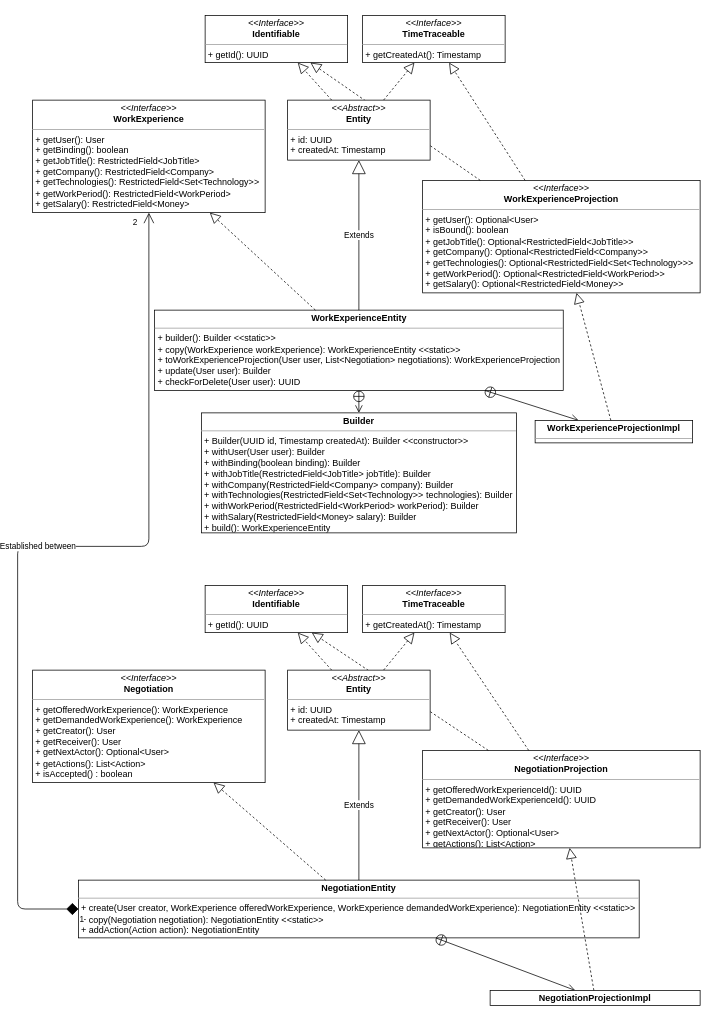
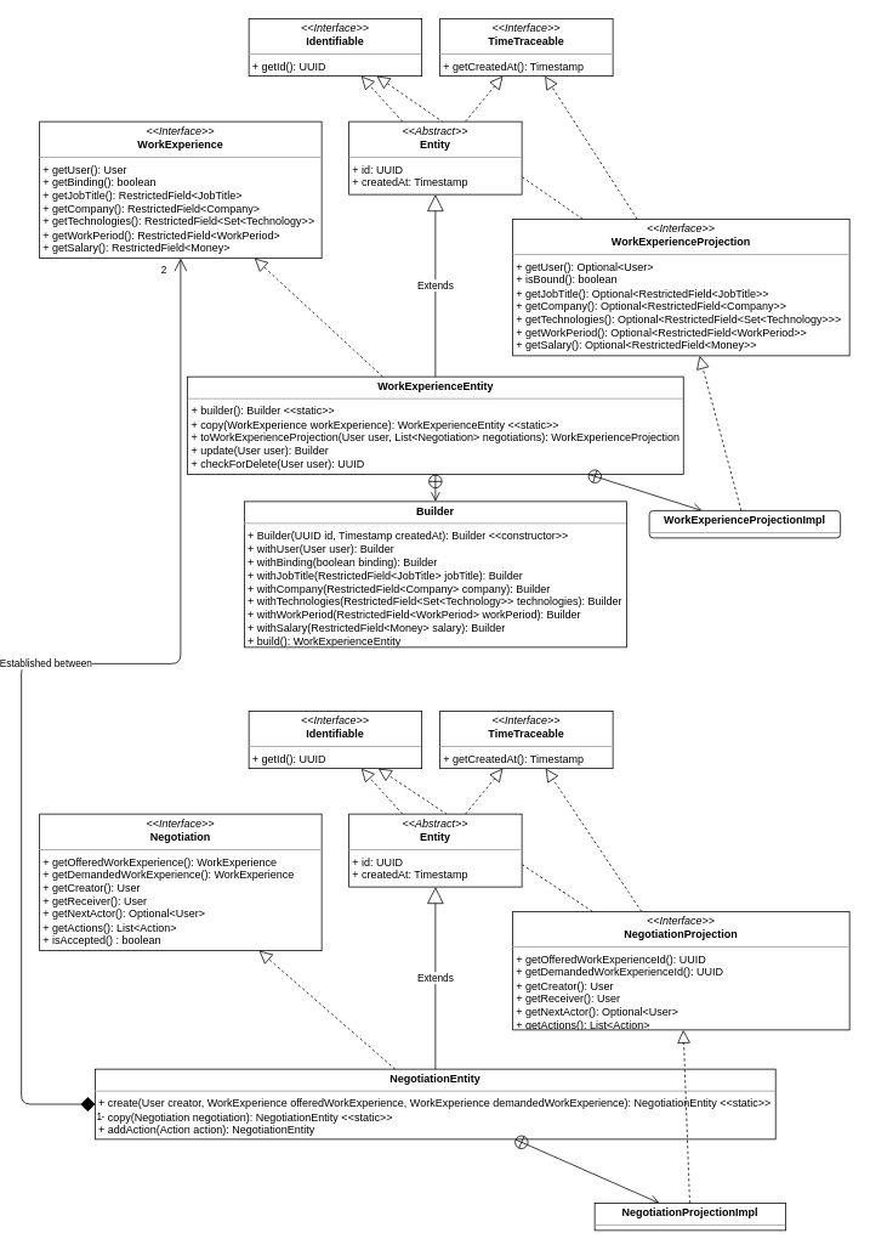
  <mxCell id="0" />
  <mxCell id="1" parent="0" />
  <mxCell id="2" value="&lt;p style=&quot;margin: 0px ; margin-top: 4px ; text-align: center&quot;&gt;&lt;i&gt;&amp;lt;&amp;lt;Interface&amp;gt;&amp;gt;&lt;/i&gt;&lt;br&gt;&lt;b&gt;Identifiable&lt;/b&gt;&lt;/p&gt;&lt;hr size=&quot;1&quot;&gt;&lt;p style=&quot;margin: 0px ; margin-left: 4px&quot;&gt;&lt;/p&gt;&lt;p style=&quot;margin: 0px ; margin-left: 4px&quot;&gt;+ getId(): UUID&lt;br&gt;&lt;/p&gt;" style="verticalAlign=top;align=left;overflow=fill;fontSize=12;fontFamily=Helvetica;html=1;rounded=0;shadow=0;comic=0;labelBackgroundColor=none;strokeWidth=1" parent="1" vertex="1"><mxGeometry x="270" y="20" width="190" height="63" as="geometry" /></mxCell>
  <mxCell id="3" value="&lt;p style=&quot;margin: 0px ; margin-top: 4px ; text-align: center&quot;&gt;&lt;i&gt;&amp;lt;&amp;lt;Interface&amp;gt;&amp;gt;&lt;/i&gt;&lt;br&gt;&lt;b&gt;TimeTraceable&lt;/b&gt;&lt;/p&gt;&lt;hr size=&quot;1&quot;&gt;&lt;p style=&quot;margin: 0px ; margin-left: 4px&quot;&gt;&lt;/p&gt;&lt;p style=&quot;margin: 0px ; margin-left: 4px&quot;&gt;+ getCreatedAt(): Timestamp&lt;br&gt;&lt;/p&gt;" style="verticalAlign=top;align=left;overflow=fill;fontSize=12;fontFamily=Helvetica;html=1;rounded=0;shadow=0;comic=0;labelBackgroundColor=none;strokeWidth=1" parent="1" vertex="1"><mxGeometry x="480" y="20" width="190" height="63" as="geometry" /></mxCell>
  <mxCell id="4" value="" style="endArrow=block;dashed=1;endFill=0;endSize=12;html=1;" parent="1" source="15" target="2" edge="1"><mxGeometry width="160" relative="1" as="geometry"><mxPoint x="220" y="553" as="sourcePoint" /><mxPoint x="380" y="553" as="targetPoint" /></mxGeometry></mxCell>
  <mxCell id="5" value="" style="endArrow=block;dashed=1;endFill=0;endSize=12;html=1;" parent="1" source="15" target="3" edge="1"><mxGeometry width="160" relative="1" as="geometry"><mxPoint x="330" y="443" as="sourcePoint" /><mxPoint x="490" y="443" as="targetPoint" /></mxGeometry></mxCell>
  <mxCell id="6" value="&lt;p style=&quot;margin: 0px ; margin-top: 4px ; text-align: center&quot;&gt;&lt;b&gt;WorkExperienceEntity&lt;/b&gt;&lt;/p&gt;&lt;hr size=&quot;1&quot;&gt;&lt;p style=&quot;margin: 0px ; margin-left: 4px&quot;&gt;+ builder(): Builder &amp;lt;&amp;lt;static&amp;gt;&amp;gt;&lt;br&gt;&lt;/p&gt;&lt;p style=&quot;margin: 0px ; margin-left: 4px&quot;&gt;+ copy(WorkExperience workExperience): WorkExperienceEntity &amp;lt;&amp;lt;static&amp;gt;&amp;gt;&lt;br&gt;+ toWorkExperienceProjection(User user, List&amp;lt;Negotiation&amp;gt; negotiations): WorkExperienceProjection&lt;/p&gt;&lt;p style=&quot;margin: 0px ; margin-left: 4px&quot;&gt;+ update(User user): Builder&lt;br&gt;&lt;/p&gt;&lt;p style=&quot;margin: 0px ; margin-left: 4px&quot;&gt;+ checkForDelete(User user): UUID&lt;/p&gt;" style="verticalAlign=top;align=left;overflow=fill;fontSize=12;fontFamily=Helvetica;html=1;rounded=0;shadow=0;comic=0;labelBackgroundColor=none;strokeWidth=1" parent="1" vertex="1"><mxGeometry x="202.5" y="413" width="545" height="107" as="geometry" /></mxCell>
  <mxCell id="7" value="&lt;p style=&quot;margin: 0px ; margin-top: 4px ; text-align: center&quot;&gt;&lt;i&gt;&amp;lt;&amp;lt;Interface&amp;gt;&amp;gt;&lt;/i&gt;&lt;br&gt;&lt;b&gt;WorkExperience&lt;/b&gt;&lt;/p&gt;&lt;hr size=&quot;1&quot;&gt;&lt;p style=&quot;margin: 0px ; margin-left: 4px&quot;&gt;&lt;/p&gt;&lt;p style=&quot;margin: 0px ; margin-left: 4px&quot;&gt;+ getUser(): User&lt;br&gt;&lt;/p&gt;&lt;p style=&quot;margin: 0px ; margin-left: 4px&quot;&gt;+ getBinding(): boolean&lt;br&gt;&lt;/p&gt;&lt;p style=&quot;margin: 0px ; margin-left: 4px&quot;&gt;+ getJobTitle(): RestrictedField&amp;lt;JobTitle&amp;gt;&lt;/p&gt;&lt;p style=&quot;margin: 0px ; margin-left: 4px&quot;&gt;+ getCompany(): RestrictedField&amp;lt;Company&amp;gt;&lt;br&gt;&lt;/p&gt;&lt;p style=&quot;margin: 0px ; margin-left: 4px&quot;&gt;+ getTechnologies(): RestrictedField&amp;lt;Set&amp;lt;Technology&amp;gt;&amp;gt;&lt;br&gt;&lt;/p&gt;&lt;p style=&quot;margin: 0px ; margin-left: 4px&quot;&gt;+ getWorkPeriod(): RestrictedField&amp;lt;WorkPeriod&amp;gt;&lt;br&gt;&lt;/p&gt;&lt;p style=&quot;margin: 0px ; margin-left: 4px&quot;&gt;+ getSalary(): RestrictedField&amp;lt;Money&amp;gt;&lt;br&gt;&lt;/p&gt;" style="verticalAlign=top;align=left;overflow=fill;fontSize=12;fontFamily=Helvetica;html=1;rounded=0;shadow=0;comic=0;labelBackgroundColor=none;strokeWidth=1" parent="1" vertex="1"><mxGeometry x="40" y="133" width="310" height="150" as="geometry" /></mxCell>
  <mxCell id="8" value="" style="endArrow=block;dashed=1;endFill=0;endSize=12;html=1;" parent="1" source="6" target="7" edge="1"><mxGeometry width="160" relative="1" as="geometry"><mxPoint x="190" y="483" as="sourcePoint" /><mxPoint x="350" y="483" as="targetPoint" /></mxGeometry></mxCell>
  <mxCell id="9" value="Extends" style="endArrow=block;endSize=16;endFill=0;html=1;" parent="1" source="6" target="15" edge="1"><mxGeometry width="160" relative="1" as="geometry"><mxPoint x="470" y="323" as="sourcePoint" /><mxPoint x="630" y="323" as="targetPoint" /></mxGeometry></mxCell>
  <mxCell id="10" value="" style="endArrow=open;startArrow=circlePlus;endFill=0;startFill=0;endSize=8;html=1;" parent="1" source="6" target="11" edge="1"><mxGeometry width="160" relative="1" as="geometry"><mxPoint x="420" y="623" as="sourcePoint" /><mxPoint x="620" y="483" as="targetPoint" /></mxGeometry></mxCell>
  <mxCell id="11" value="&lt;p style=&quot;margin: 0px ; margin-top: 4px ; text-align: center&quot;&gt;&lt;b&gt;Builder&lt;/b&gt;&lt;/p&gt;&lt;hr size=&quot;1&quot;&gt;&lt;p style=&quot;margin: 0px ; margin-left: 4px&quot;&gt;&lt;/p&gt;&lt;p style=&quot;margin: 0px ; margin-left: 4px&quot;&gt;+ Builder(UUID id, Timestamp createdAt): Builder &amp;lt;&amp;lt;constructor&amp;gt;&amp;gt;&lt;br&gt;+ withUser(User user): Builder&lt;/p&gt;&lt;p style=&quot;margin: 0px ; margin-left: 4px&quot;&gt;+ withBinding(boolean binding): Builder&lt;br&gt;&lt;/p&gt;&lt;p style=&quot;margin: 0px ; margin-left: 4px&quot;&gt;+ withJobTitle(RestrictedField&amp;lt;JobTitle&amp;gt; jobTitle): Builder&lt;br&gt;&lt;/p&gt;&lt;p style=&quot;margin: 0px ; margin-left: 4px&quot;&gt;+ withCompany(RestrictedField&amp;lt;Company&amp;gt; company): Builder&lt;br&gt;&lt;/p&gt;&lt;p style=&quot;margin: 0px ; margin-left: 4px&quot;&gt;+ withTechnologies(RestrictedField&amp;lt;Set&amp;lt;Technology&amp;gt;&amp;gt; technologies): Builder&lt;br&gt;&lt;/p&gt;&lt;p style=&quot;margin: 0px ; margin-left: 4px&quot;&gt;+ withWorkPeriod(RestrictedField&amp;lt;WorkPeriod&amp;gt; workPeriod): Builder&lt;br&gt;&lt;/p&gt;&lt;p style=&quot;margin: 0px ; margin-left: 4px&quot;&gt;+ withSalary(RestrictedField&amp;lt;Money&amp;gt; salary): Builder&lt;br&gt;&lt;/p&gt;&lt;p style=&quot;margin: 0px ; margin-left: 4px&quot;&gt;+ build(): WorkExperienceEntity&lt;br&gt;&lt;/p&gt;&lt;p style=&quot;margin: 0px ; margin-left: 4px&quot;&gt;&lt;br&gt;&lt;/p&gt;&lt;p style=&quot;margin: 0px ; margin-left: 4px&quot;&gt;&lt;br&gt;&lt;/p&gt;" style="verticalAlign=top;align=left;overflow=fill;fontSize=12;fontFamily=Helvetica;html=1;rounded=0;shadow=0;comic=0;labelBackgroundColor=none;strokeWidth=1" parent="1" vertex="1"><mxGeometry x="265" y="550" width="420" height="160" as="geometry" /></mxCell>
  <mxCell id="12" value="&lt;p style=&quot;margin: 0px ; margin-top: 4px ; text-align: center&quot;&gt;&lt;i&gt;&amp;lt;&amp;lt;Interface&amp;gt;&amp;gt;&lt;/i&gt;&lt;br&gt;&lt;b&gt;WorkExperienceProjection&lt;/b&gt;&lt;/p&gt;&lt;hr size=&quot;1&quot;&gt;&lt;p style=&quot;margin: 0px ; margin-left: 4px&quot;&gt;&lt;/p&gt;&lt;p style=&quot;margin: 0px ; margin-left: 4px&quot;&gt;+ getUser(): Optional&amp;lt;User&amp;gt;&lt;br&gt;&lt;/p&gt;&lt;p style=&quot;margin: 0px ; margin-left: 4px&quot;&gt;+ isBound(): boolean&lt;br&gt;&lt;/p&gt;&lt;p style=&quot;margin: 0px ; margin-left: 4px&quot;&gt;+ getJobTitle(): Optional&amp;lt;RestrictedField&amp;lt;JobTitle&amp;gt;&amp;gt;&lt;/p&gt;&lt;p style=&quot;margin: 0px ; margin-left: 4px&quot;&gt;+ getCompany(): Optional&amp;lt;RestrictedField&amp;lt;Company&amp;gt;&amp;gt;&lt;br&gt;&lt;/p&gt;&lt;p style=&quot;margin: 0px ; margin-left: 4px&quot;&gt;+ getTechnologies(): Optional&amp;lt;RestrictedField&amp;lt;Set&amp;lt;Technology&amp;gt;&amp;gt;&amp;gt;&lt;br&gt;&lt;/p&gt;&lt;p style=&quot;margin: 0px ; margin-left: 4px&quot;&gt;+ getWorkPeriod(): Optional&amp;lt;RestrictedField&amp;lt;WorkPeriod&amp;gt;&amp;gt;&lt;br&gt;&lt;/p&gt;&lt;p style=&quot;margin: 0px ; margin-left: 4px&quot;&gt;+ getSalary(): Optional&amp;lt;RestrictedField&amp;lt;Money&amp;gt;&amp;gt;&lt;br&gt;&lt;/p&gt;" style="verticalAlign=top;align=left;overflow=fill;fontSize=12;fontFamily=Helvetica;html=1;rounded=0;shadow=0;comic=0;labelBackgroundColor=none;strokeWidth=1" parent="1" vertex="1"><mxGeometry x="560" y="240" width="370" height="150" as="geometry" /></mxCell>
  <mxCell id="13" value="" style="endArrow=block;dashed=1;endFill=0;endSize=12;html=1;" parent="1" source="12" target="2" edge="1"><mxGeometry width="160" relative="1" as="geometry"><mxPoint x="448.786" y="143" as="sourcePoint" /><mxPoint x="403.519" y="93" as="targetPoint" /></mxGeometry></mxCell>
  <mxCell id="14" value="" style="endArrow=block;dashed=1;endFill=0;endSize=12;html=1;" parent="1" source="12" target="3" edge="1"><mxGeometry width="160" relative="1" as="geometry"><mxPoint x="517.922" y="143" as="sourcePoint" /><mxPoint x="559.074" y="93" as="targetPoint" /></mxGeometry></mxCell>
  <mxCell id="15" value="&lt;p style=&quot;margin: 0px ; margin-top: 4px ; text-align: center&quot;&gt;&lt;i&gt;&amp;lt;&amp;lt;Abstract&amp;gt;&amp;gt;&lt;/i&gt;&lt;br&gt;&lt;b&gt;Entity&lt;/b&gt;&lt;/p&gt;&lt;hr size=&quot;1&quot;&gt;&lt;p style=&quot;margin: 0px ; margin-left: 4px&quot;&gt;&lt;/p&gt;&lt;p style=&quot;margin: 0px ; margin-left: 4px&quot;&gt;+ id: UUID&lt;br&gt;+ createdAt: Timestamp&lt;br&gt;&lt;/p&gt;" style="verticalAlign=top;align=left;overflow=fill;fontSize=12;fontFamily=Helvetica;html=1;rounded=0;shadow=0;comic=0;labelBackgroundColor=none;strokeWidth=1" parent="1" vertex="1"><mxGeometry x="380" y="133" width="190" height="80" as="geometry" /></mxCell>
  <mxCell id="16" value="" style="endArrow=open;startArrow=circlePlus;endFill=0;startFill=0;endSize=8;html=1;" parent="1" source="6" target="17" edge="1"><mxGeometry width="160" relative="1" as="geometry"><mxPoint x="780" y="560" as="sourcePoint" /><mxPoint x="790" y="570" as="targetPoint" /></mxGeometry></mxCell>
- <mxCell id="17" value="&lt;p style=&quot;margin: 0px ; margin-top: 4px ; text-align: center&quot;&gt;&lt;b&gt;WorkExperienceProjectionImpl&lt;/b&gt;&lt;/p&gt;&lt;hr size=&quot;1&quot;&gt;&lt;p style=&quot;margin: 0px ; margin-left: 4px&quot;&gt;&lt;/p&gt;&lt;p style=&quot;margin: 0px ; margin-left: 4px&quot;&gt;&lt;br&gt;&lt;/p&gt;" style="verticalAlign=top;align=left;overflow=fill;fontSize=12;fontFamily=Helvetica;html=1;rounded=0;shadow=0;comic=0;labelBackgroundColor=none;strokeWidth=1" parent="1" vertex="1"><mxGeometry x="710" y="560" width="210" height="30" as="geometry" /></mxCell>
+ <mxCell id="17" value="&lt;p style=&quot;margin: 0px ; margin-top: 4px ; text-align: center&quot;&gt;&lt;b&gt;WorkExperienceProjectionImpl&lt;/b&gt;&lt;/p&gt;&lt;hr size=&quot;1&quot;&gt;&lt;p style=&quot;margin: 0px ; margin-left: 4px&quot;&gt;&lt;/p&gt;&lt;p style=&quot;margin: 0px ; margin-left: 4px&quot;&gt;&lt;br&gt;&lt;/p&gt;" style="verticalAlign=top;align=left;overflow=fill;fontSize=12;fontFamily=Helvetica;html=1;shadow=0;comic=0;labelBackgroundColor=none;strokeWidth=1;rounded=1;" parent="1" vertex="1"><mxGeometry x="710" y="560" width="210" height="30" as="geometry" /></mxCell>
  <mxCell id="18" value="" style="endArrow=block;dashed=1;endFill=0;endSize=12;html=1;" parent="1" source="17" target="12" edge="1"><mxGeometry width="160" relative="1" as="geometry"><mxPoint x="427.05" y="423" as="sourcePoint" /><mxPoint x="286.238" y="293" as="targetPoint" /></mxGeometry></mxCell>
  <mxCell id="19" value="&lt;p style=&quot;margin: 0px ; margin-top: 4px ; text-align: center&quot;&gt;&lt;i&gt;&amp;lt;&amp;lt;Interface&amp;gt;&amp;gt;&lt;/i&gt;&lt;br&gt;&lt;b&gt;Identifiable&lt;/b&gt;&lt;/p&gt;&lt;hr size=&quot;1&quot;&gt;&lt;p style=&quot;margin: 0px ; margin-left: 4px&quot;&gt;&lt;/p&gt;&lt;p style=&quot;margin: 0px ; margin-left: 4px&quot;&gt;+ getId(): UUID&lt;br&gt;&lt;/p&gt;" style="verticalAlign=top;align=left;overflow=fill;fontSize=12;fontFamily=Helvetica;html=1;rounded=0;shadow=0;comic=0;labelBackgroundColor=none;strokeWidth=1" parent="1" vertex="1"><mxGeometry x="270" y="780" width="190" height="63" as="geometry" /></mxCell>
  <mxCell id="20" value="&lt;p style=&quot;margin: 0px ; margin-top: 4px ; text-align: center&quot;&gt;&lt;i&gt;&amp;lt;&amp;lt;Interface&amp;gt;&amp;gt;&lt;/i&gt;&lt;br&gt;&lt;b&gt;TimeTraceable&lt;/b&gt;&lt;/p&gt;&lt;hr size=&quot;1&quot;&gt;&lt;p style=&quot;margin: 0px ; margin-left: 4px&quot;&gt;&lt;/p&gt;&lt;p style=&quot;margin: 0px ; margin-left: 4px&quot;&gt;+ getCreatedAt(): Timestamp&lt;br&gt;&lt;/p&gt;" style="verticalAlign=top;align=left;overflow=fill;fontSize=12;fontFamily=Helvetica;html=1;rounded=0;shadow=0;comic=0;labelBackgroundColor=none;strokeWidth=1" parent="1" vertex="1"><mxGeometry x="480" y="780" width="190" height="63" as="geometry" /></mxCell>
  <mxCell id="21" value="" style="endArrow=block;dashed=1;endFill=0;endSize=12;html=1;" parent="1" source="30" target="19" edge="1"><mxGeometry width="160" relative="1" as="geometry"><mxPoint x="220" y="1313" as="sourcePoint" /><mxPoint x="380" y="1313" as="targetPoint" /></mxGeometry></mxCell>
  <mxCell id="22" value="" style="endArrow=block;dashed=1;endFill=0;endSize=12;html=1;" parent="1" source="30" target="20" edge="1"><mxGeometry width="160" relative="1" as="geometry"><mxPoint x="330" y="1203" as="sourcePoint" /><mxPoint x="490" y="1203" as="targetPoint" /></mxGeometry></mxCell>
  <mxCell id="23" value="&lt;p style=&quot;margin: 0px ; margin-top: 4px ; text-align: center&quot;&gt;&lt;b&gt;NegotiationEntity&lt;/b&gt;&lt;/p&gt;&lt;hr size=&quot;1&quot;&gt;&lt;p style=&quot;margin: 0px ; margin-left: 4px&quot;&gt;+ create(User creator, WorkExperience offeredWorkExperience, WorkExperience demandedWorkExperience): NegotiationEntity &amp;lt;&amp;lt;static&amp;gt;&amp;gt;&lt;br&gt;&lt;/p&gt;&lt;p style=&quot;margin: 0px ; margin-left: 4px&quot;&gt;+ copy(Negotiation negotiation): NegotiationEntity &amp;lt;&amp;lt;static&amp;gt;&amp;gt;&lt;br&gt;+ addAction(Action action): NegotiationEntity&lt;/p&gt;" style="verticalAlign=top;align=left;overflow=fill;fontSize=12;fontFamily=Helvetica;html=1;rounded=0;shadow=0;comic=0;labelBackgroundColor=none;strokeWidth=1" parent="1" vertex="1"><mxGeometry x="101.25" y="1173" width="747.5" height="77" as="geometry" /></mxCell>
  <mxCell id="24" value="&lt;p style=&quot;margin: 0px ; margin-top: 4px ; text-align: center&quot;&gt;&lt;i&gt;&amp;lt;&amp;lt;Interface&amp;gt;&amp;gt;&lt;/i&gt;&lt;br&gt;&lt;b&gt;Negotiation&lt;/b&gt;&lt;/p&gt;&lt;hr size=&quot;1&quot;&gt;&lt;p style=&quot;margin: 0px ; margin-left: 4px&quot;&gt;&lt;/p&gt;&lt;p style=&quot;margin: 0px ; margin-left: 4px&quot;&gt;+ getOfferedWorkExperience(): WorkExperience&lt;br&gt;&lt;/p&gt;&lt;p style=&quot;margin: 0px ; margin-left: 4px&quot;&gt;+ getDemandedWorkExperience(): WorkExperience&lt;br&gt;&lt;/p&gt;&lt;p style=&quot;margin: 0px ; margin-left: 4px&quot;&gt;+ getCreator(): User&lt;/p&gt;&lt;p style=&quot;margin: 0px ; margin-left: 4px&quot;&gt;+ getReceiver(): User&lt;br&gt;&lt;/p&gt;&lt;p style=&quot;margin: 0px ; margin-left: 4px&quot;&gt;+ getNextActor(): Optional&amp;lt;User&amp;gt;&lt;br&gt;&lt;/p&gt;&lt;p style=&quot;margin: 0px ; margin-left: 4px&quot;&gt;+ getActions(): List&amp;lt;Action&amp;gt;&lt;br&gt;&lt;/p&gt;&lt;p style=&quot;margin: 0px ; margin-left: 4px&quot;&gt;+ isAccepted() : boolean&lt;br&gt;&lt;/p&gt;" style="verticalAlign=top;align=left;overflow=fill;fontSize=12;fontFamily=Helvetica;html=1;rounded=0;shadow=0;comic=0;labelBackgroundColor=none;strokeWidth=1" parent="1" vertex="1"><mxGeometry x="40" y="893" width="310" height="150" as="geometry" /></mxCell>
  <mxCell id="25" value="" style="endArrow=block;dashed=1;endFill=0;endSize=12;html=1;" parent="1" source="23" target="24" edge="1"><mxGeometry width="160" relative="1" as="geometry"><mxPoint x="190" y="1243" as="sourcePoint" /><mxPoint x="350" y="1243" as="targetPoint" /></mxGeometry></mxCell>
  <mxCell id="26" value="Extends" style="endArrow=block;endSize=16;endFill=0;html=1;" parent="1" source="23" target="30" edge="1"><mxGeometry width="160" relative="1" as="geometry"><mxPoint x="470" y="1083" as="sourcePoint" /><mxPoint x="630" y="1083" as="targetPoint" /></mxGeometry></mxCell>
  <mxCell id="27" value="&lt;p style=&quot;margin: 0px ; margin-top: 4px ; text-align: center&quot;&gt;&lt;i&gt;&amp;lt;&amp;lt;Interface&amp;gt;&amp;gt;&lt;/i&gt;&lt;br&gt;&lt;b&gt;NegotiationProjection&lt;/b&gt;&lt;/p&gt;&lt;hr size=&quot;1&quot;&gt;&lt;p style=&quot;margin: 0px ; margin-left: 4px&quot;&gt;&lt;/p&gt;&lt;p style=&quot;margin: 0px 0px 0px 4px&quot;&gt;+ getOfferedWorkExperienceId(): UUID&lt;br&gt;&lt;/p&gt;&lt;p style=&quot;margin: 0px 0px 0px 4px&quot;&gt;+ getDemandedWorkExperienceId(): UUID&lt;br&gt;&lt;/p&gt;&lt;p style=&quot;margin: 0px 0px 0px 4px&quot;&gt;+ getCreator(): User&lt;/p&gt;&lt;p style=&quot;margin: 0px 0px 0px 4px&quot;&gt;+ getReceiver(): User&lt;br&gt;&lt;/p&gt;&lt;p style=&quot;margin: 0px 0px 0px 4px&quot;&gt;+ getNextActor(): Optional&amp;lt;User&amp;gt;&lt;br&gt;&lt;/p&gt;&lt;p style=&quot;margin: 0px 0px 0px 4px&quot;&gt;+ getActions(): List&amp;lt;Action&amp;gt;&lt;/p&gt;" style="verticalAlign=top;align=left;overflow=fill;fontSize=12;fontFamily=Helvetica;html=1;rounded=0;shadow=0;comic=0;labelBackgroundColor=none;strokeWidth=1" parent="1" vertex="1"><mxGeometry x="560" y="1000" width="370" height="130" as="geometry" /></mxCell>
  <mxCell id="28" value="" style="endArrow=block;dashed=1;endFill=0;endSize=12;html=1;" parent="1" source="27" target="19" edge="1"><mxGeometry width="160" relative="1" as="geometry"><mxPoint x="448.786" y="903" as="sourcePoint" /><mxPoint x="403.519" y="853" as="targetPoint" /></mxGeometry></mxCell>
  <mxCell id="29" value="" style="endArrow=block;dashed=1;endFill=0;endSize=12;html=1;" parent="1" source="27" target="20" edge="1"><mxGeometry width="160" relative="1" as="geometry"><mxPoint x="517.922" y="903" as="sourcePoint" /><mxPoint x="559.074" y="853" as="targetPoint" /></mxGeometry></mxCell>
  <mxCell id="30" value="&lt;p style=&quot;margin: 0px ; margin-top: 4px ; text-align: center&quot;&gt;&lt;i&gt;&amp;lt;&amp;lt;Abstract&amp;gt;&amp;gt;&lt;/i&gt;&lt;br&gt;&lt;b&gt;Entity&lt;/b&gt;&lt;/p&gt;&lt;hr size=&quot;1&quot;&gt;&lt;p style=&quot;margin: 0px ; margin-left: 4px&quot;&gt;&lt;/p&gt;&lt;p style=&quot;margin: 0px ; margin-left: 4px&quot;&gt;+ id: UUID&lt;br&gt;+ createdAt: Timestamp&lt;br&gt;&lt;/p&gt;" style="verticalAlign=top;align=left;overflow=fill;fontSize=12;fontFamily=Helvetica;html=1;rounded=0;shadow=0;comic=0;labelBackgroundColor=none;strokeWidth=1" parent="1" vertex="1"><mxGeometry x="380" y="893" width="190" height="80" as="geometry" /></mxCell>
  <mxCell id="31" value="" style="endArrow=open;startArrow=circlePlus;endFill=0;startFill=0;endSize=8;html=1;" parent="1" source="23" target="32" edge="1"><mxGeometry width="160" relative="1" as="geometry"><mxPoint x="780" y="1320" as="sourcePoint" /><mxPoint x="790" y="1330" as="targetPoint" /><Array as="points" /></mxGeometry></mxCell>
- <mxCell id="32" value="&lt;p style=&quot;margin: 0px ; margin-top: 4px ; text-align: center&quot;&gt;&lt;b&gt;NegotiationProjectionImpl&lt;/b&gt;&lt;/p&gt;&lt;hr size=&quot;1&quot;&gt;&lt;p style=&quot;margin: 0px ; margin-left: 4px&quot;&gt;&lt;/p&gt;&lt;p style=&quot;margin: 0px ; margin-left: 4px&quot;&gt;&lt;br&gt;&lt;/p&gt;" style="verticalAlign=top;align=left;overflow=fill;fontSize=12;fontFamily=Helvetica;html=1;rounded=0;shadow=0;comic=0;labelBackgroundColor=none;strokeWidth=1" parent="1" vertex="1"><mxGeometry x="650" y="1320" width="280" height="20" as="geometry" /></mxCell>
+ <mxCell id="32" value="&lt;p style=&quot;margin: 0px ; margin-top: 4px ; text-align: center&quot;&gt;&lt;b&gt;NegotiationProjectionImpl&lt;/b&gt;&lt;/p&gt;&lt;hr size=&quot;1&quot;&gt;&lt;p style=&quot;margin: 0px ; margin-left: 4px&quot;&gt;&lt;/p&gt;&lt;p style=&quot;margin: 0px ; margin-left: 4px&quot;&gt;&lt;br&gt;&lt;/p&gt;" style="verticalAlign=top;align=left;overflow=fill;fontSize=12;fontFamily=Helvetica;html=1;rounded=0;shadow=0;comic=0;labelBackgroundColor=none;strokeWidth=1" parent="1" vertex="1"><mxGeometry x="650" y="1320" width="210" height="30" as="geometry" /></mxCell>
  <mxCell id="33" value="" style="endArrow=block;dashed=1;endFill=0;endSize=12;html=1;" parent="1" source="32" target="27" edge="1"><mxGeometry width="160" relative="1" as="geometry"><mxPoint x="427.05" y="1183" as="sourcePoint" /><mxPoint x="286.238" y="1053" as="targetPoint" /><Array as="points" /></mxGeometry></mxCell>
  <mxCell id="34" value="Established between" style="endArrow=open;html=1;endSize=12;startArrow=diamond;startSize=14;startFill=1;edgeStyle=orthogonalEdgeStyle;" edge="1" parent="1" source="23" target="7"><mxGeometry relative="1" as="geometry"><mxPoint x="410" y="1320" as="sourcePoint" /><mxPoint x="570" y="1320" as="targetPoint" /><Array as="points"><mxPoint x="20" y="1212" /><mxPoint x="20" y="728" /><mxPoint x="195" y="728" /></Array></mxGeometry></mxCell>
  <mxCell id="35" value="1" style="edgeLabel;resizable=0;html=1;align=left;verticalAlign=top;" connectable="0" vertex="1" parent="34"><mxGeometry x="-1" relative="1" as="geometry" /></mxCell>
  <mxCell id="36" value="2" style="edgeLabel;resizable=0;html=1;align=right;verticalAlign=top;" connectable="0" vertex="1" parent="34"><mxGeometry x="1" relative="1" as="geometry"><mxPoint x="-15" as="offset" /></mxGeometry></mxCell>
